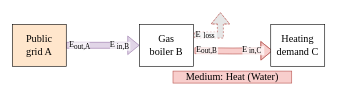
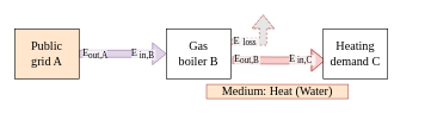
  <mxCell id="0" />
  <mxCell id="1" parent="0" />
  <mxCell id="2" value="" style="edgeStyle=orthogonalEdgeStyle;rounded=0;orthogonalLoop=1;jettySize=auto;html=1;shape=flexArrow;fillColor=#e1d5e7;strokeColor=#9673a6;entryX=0;entryY=0.5;entryDx=0;entryDy=0;" parent="1" source="3" target="5" edge="1"><mxGeometry relative="1" as="geometry"><mxPoint x="170" y="75" as="targetPoint" /></mxGeometry></mxCell>
  <mxCell id="3" value="Public&lt;br&gt;grid A" style="rounded=0;whiteSpace=wrap;html=1;fontFamily=Times New Roman;fontSize=17;fillColor=#ffe6cc;" parent="1" vertex="1"><mxGeometry x="20" y="40" width="90" height="70" as="geometry" /></mxCell>
  <mxCell id="4" value="" style="edgeStyle=orthogonalEdgeStyle;rounded=0;orthogonalLoop=1;jettySize=auto;html=1;shape=flexArrow;fillColor=#f8cecc;strokeColor=#b85450;entryX=0.033;entryY=0.629;entryDx=0;entryDy=0;entryPerimeter=0;" parent="1" target="6" edge="1"><mxGeometry relative="1" as="geometry"><mxPoint x="324" y="84" as="sourcePoint" /><mxPoint x="385" y="84" as="targetPoint" /></mxGeometry></mxCell>
  <mxCell id="5" value="Gas&lt;br&gt;boiler B" style="rounded=0;whiteSpace=wrap;html=1;fontFamily=Times New Roman;fontSize=17;" parent="1" vertex="1"><mxGeometry x="232" y="40" width="90" height="70" as="geometry" /></mxCell>
  <mxCell id="6" value="Heating&lt;br&gt;demand C" style="rounded=0;whiteSpace=wrap;html=1;fontFamily=Times New Roman;fontSize=17;" parent="1" vertex="1"><mxGeometry x="451" y="40" width="90" height="70" as="geometry" /></mxCell>
- <mxCell id="7" value="Medium: Heat (Water)" style="rounded=0;whiteSpace=wrap;html=1;strokeColor=#b85450;fillColor=#f8cecc;fontFamily=Times New Roman;fontSize=17;" parent="1" vertex="1"><mxGeometry x="288" y="118" width="198" height="20" as="geometry" /></mxCell>
+ <mxCell id="7" value="Medium: Heat (Water)" style="rounded=0;whiteSpace=wrap;html=1;strokeColor=#b85450;fillColor=#ffe6cc;fontFamily=Times New Roman;fontSize=17;" parent="1" vertex="1"><mxGeometry x="288" y="118" width="198" height="20" as="geometry" /></mxCell>
  <mxCell id="8" value="" style="edgeStyle=orthogonalEdgeStyle;rounded=0;orthogonalLoop=1;jettySize=auto;html=1;shape=flexArrow;strokeColor=#b85450;dashed=1;fillColor=#E6E6E6;fontSize=14;" parent="1" edge="1"><mxGeometry x="-0.415" y="20" relative="1" as="geometry"><mxPoint x="323" y="58" as="sourcePoint" /><mxPoint x="367" y="20" as="targetPoint" /><mxPoint x="-17" y="10" as="offset" /><Array as="points"><mxPoint x="367" y="58" /></Array></mxGeometry></mxCell>
  <mxCell id="9" value="" style="group;fontSize=12;" parent="1" vertex="1" connectable="0"><mxGeometry x="112" y="64" width="42" height="23" as="geometry" /></mxCell>
  <mxCell id="10" value="" style="rounded=0;whiteSpace=wrap;html=1;labelBackgroundColor=none;fontFamily=Times New Roman;fontSize=10;strokeColor=none;fillColor=#FFFFFF;opacity=70;" parent="9" vertex="1"><mxGeometry x="3.073" y="5" width="33.805" height="15" as="geometry" /></mxCell>
  <mxCell id="11" value="" style="group;labelBackgroundColor=none;" parent="9" vertex="1" connectable="0"><mxGeometry width="42" height="23" as="geometry" /></mxCell>
  <mxCell id="12" value="&lt;font style=&quot;font-size: 14px;&quot;&gt;E&lt;/font&gt;" style="text;html=1;strokeColor=none;fillColor=none;align=center;verticalAlign=middle;whiteSpace=wrap;rounded=0;fontFamily=Times New Roman;" parent="11" vertex="1"><mxGeometry width="15.366" height="20" as="geometry" /></mxCell>
  <mxCell id="13" value="out,A" style="text;html=1;strokeColor=none;fillColor=none;align=center;verticalAlign=middle;whiteSpace=wrap;rounded=0;fontSize=12;fontFamily=Times New Roman;labelBackgroundColor=none;" parent="9" vertex="1"><mxGeometry x="13.316" y="8" width="23.561" height="9" as="geometry" /></mxCell>
  <mxCell id="14" value="" style="group;fontSize=14;" parent="1" vertex="1" connectable="0"><mxGeometry x="326" y="72.5" width="48" height="23" as="geometry" /></mxCell>
  <mxCell id="15" value="" style="group;labelBackgroundColor=none;fontSize=14;" parent="14" vertex="1" connectable="0"><mxGeometry x="-3.918" width="48.0" height="23" as="geometry" /></mxCell>
  <mxCell id="16" value="" style="rounded=0;whiteSpace=wrap;html=1;labelBackgroundColor=none;fontFamily=Times New Roman;fontSize=14;strokeColor=none;fillColor=#FFFFFF;opacity=70;" parent="15" vertex="1"><mxGeometry x="4.692" y="4" width="36.451" height="15" as="geometry" /></mxCell>
  <mxCell id="17" value="E" style="text;html=1;strokeColor=none;fillColor=none;align=center;verticalAlign=middle;whiteSpace=wrap;rounded=0;fontFamily=Times New Roman;fontSize=14;" parent="15" vertex="1"><mxGeometry width="17.561" height="20" as="geometry" /></mxCell>
  <mxCell id="18" value="&lt;font style=&quot;font-size: 12px;&quot;&gt;out,B&lt;/font&gt;" style="text;html=1;strokeColor=none;fillColor=none;align=center;verticalAlign=middle;whiteSpace=wrap;rounded=0;fontSize=14;fontFamily=Times New Roman;labelBackgroundColor=none;" parent="15" vertex="1"><mxGeometry x="12.737" y="7" width="26.927" height="9" as="geometry" /></mxCell>
  <mxCell id="19" value="" style="group;fontSize=14;" parent="1" vertex="1" connectable="0"><mxGeometry x="323" y="48" width="41" height="23" as="geometry" /></mxCell>
  <mxCell id="20" value="" style="rounded=0;whiteSpace=wrap;html=1;labelBackgroundColor=none;fontFamily=Times New Roman;fontSize=14;strokeColor=none;fillColor=#FFFFFF;opacity=70;" parent="19" vertex="1"><mxGeometry x="3" y="4" width="35" height="16" as="geometry" /></mxCell>
  <mxCell id="21" value="" style="group;labelBackgroundColor=none;fontSize=14;" parent="19" vertex="1" connectable="0"><mxGeometry width="41" height="23" as="geometry" /></mxCell>
  <mxCell id="22" value="E" style="text;html=1;strokeColor=none;fillColor=none;align=center;verticalAlign=middle;whiteSpace=wrap;rounded=0;fontFamily=Times New Roman;fontSize=14;" parent="21" vertex="1"><mxGeometry width="15" height="20" as="geometry" /></mxCell>
  <mxCell id="23" value="&lt;font style=&quot;font-size: 12px&quot;&gt;loss&lt;/font&gt;" style="text;html=1;strokeColor=none;fillColor=none;align=center;verticalAlign=middle;whiteSpace=wrap;rounded=0;fontSize=14;fontFamily=Times New Roman;labelBackgroundColor=none;" parent="19" vertex="1"><mxGeometry x="14" y="6" width="23" height="10" as="geometry" /></mxCell>
  <mxCell id="24" value="" style="rounded=0;whiteSpace=wrap;html=1;labelBackgroundColor=none;fontFamily=Times New Roman;fontSize=14;strokeColor=none;fillColor=#FFFFFF;opacity=70;" parent="1" vertex="1"><mxGeometry x="546.59" y="68" width="33.41" height="15" as="geometry" /></mxCell>
  <mxCell id="25" value="" style="group;fontSize=12;" parent="1" vertex="1" connectable="0"><mxGeometry x="180" y="64" width="42" height="23" as="geometry" /></mxCell>
  <mxCell id="26" value="" style="rounded=0;whiteSpace=wrap;html=1;labelBackgroundColor=none;fontFamily=Times New Roman;fontSize=10;strokeColor=none;fillColor=#FFFFFF;opacity=70;" parent="25" vertex="1"><mxGeometry x="3.073" y="5" width="33.805" height="15" as="geometry" /></mxCell>
  <mxCell id="27" value="" style="group;labelBackgroundColor=none;" parent="25" vertex="1" connectable="0"><mxGeometry width="42" height="23" as="geometry" /></mxCell>
  <mxCell id="28" value="&lt;font style=&quot;font-size: 14px;&quot;&gt;E&lt;/font&gt;" style="text;html=1;strokeColor=none;fillColor=none;align=center;verticalAlign=middle;whiteSpace=wrap;rounded=0;fontFamily=Times New Roman;" parent="27" vertex="1"><mxGeometry width="15.366" height="20" as="geometry" /></mxCell>
  <mxCell id="29" value="in,B" style="text;html=1;strokeColor=none;fillColor=none;align=center;verticalAlign=middle;whiteSpace=wrap;rounded=0;fontSize=12;fontFamily=Times New Roman;labelBackgroundColor=none;" parent="25" vertex="1"><mxGeometry x="13.316" y="8" width="23.561" height="9" as="geometry" /></mxCell>
  <mxCell id="30" value="" style="group;fontSize=14;" parent="1" vertex="1" connectable="0"><mxGeometry x="403" y="72.5" width="48" height="23" as="geometry" /></mxCell>
  <mxCell id="31" value="" style="group;labelBackgroundColor=none;fontSize=14;" parent="30" vertex="1" connectable="0"><mxGeometry x="-3.918" width="48.0" height="23" as="geometry" /></mxCell>
  <mxCell id="32" value="" style="rounded=0;whiteSpace=wrap;html=1;labelBackgroundColor=none;fontFamily=Times New Roman;fontSize=14;strokeColor=none;fillColor=#FFFFFF;opacity=70;" parent="31" vertex="1"><mxGeometry x="4.692" y="4" width="36.451" height="15" as="geometry" /></mxCell>
  <mxCell id="33" value="E" style="text;html=1;strokeColor=none;fillColor=none;align=center;verticalAlign=middle;whiteSpace=wrap;rounded=0;fontFamily=Times New Roman;fontSize=14;" parent="31" vertex="1"><mxGeometry width="17.561" height="20" as="geometry" /></mxCell>
  <mxCell id="34" value="&lt;font style=&quot;font-size: 12px&quot;&gt;in,C&lt;/font&gt;" style="text;html=1;strokeColor=none;fillColor=none;align=center;verticalAlign=middle;whiteSpace=wrap;rounded=0;fontSize=14;fontFamily=Times New Roman;labelBackgroundColor=none;" parent="31" vertex="1"><mxGeometry x="12.737" y="7" width="26.927" height="9" as="geometry" /></mxCell>
